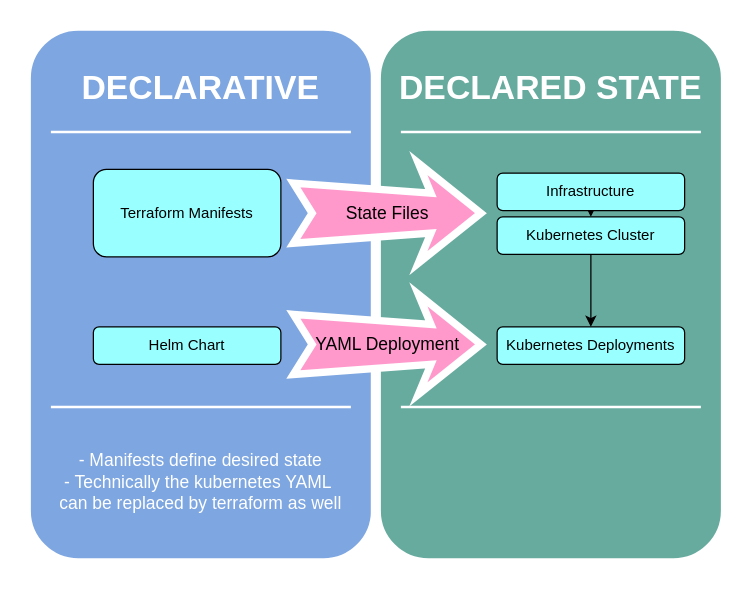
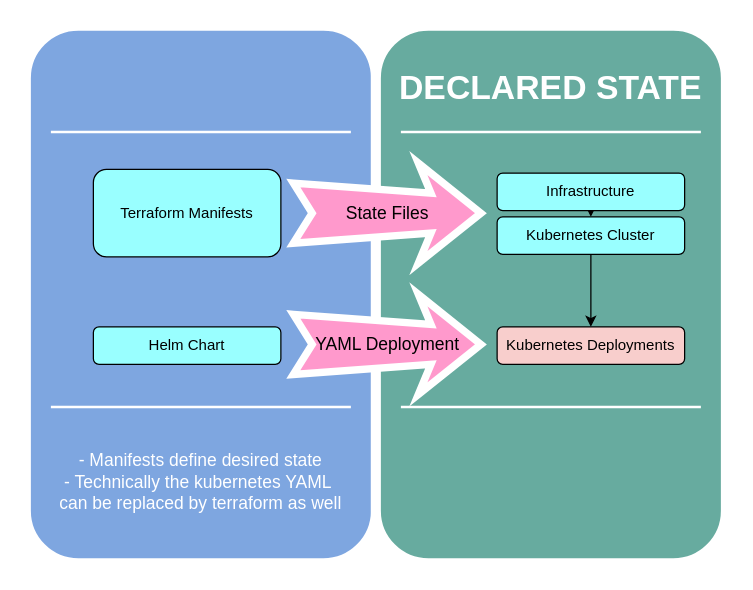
  <mxCell id="0" />
  <mxCell id="1" parent="0" />
  <mxCell id="2" value="" style="whiteSpace=wrap;html=1;rounded=1;shadow=0;strokeWidth=8;fontSize=20;align=center;strokeColor=#FFFFFF;fillColor=#7EA6E0;" parent="1" vertex="1"><mxGeometry x="20" y="20" width="280" height="430" as="geometry" /></mxCell>
- <mxCell id="3" value="DECLARATIVE" style="text;html=1;strokeColor=none;fillColor=none;align=center;verticalAlign=middle;whiteSpace=wrap;rounded=0;shadow=0;fontSize=27;fontColor=#FFFFFF;fontStyle=1" parent="1" vertex="1"><mxGeometry x="20" y="40" width="280" height="60" as="geometry" /></mxCell>
  <mxCell id="4" value="- Manifests define desired state&lt;br&gt;- Technically the kubernetes YAML&amp;nbsp;&lt;br&gt;can be replaced by terraform as well" style="text;html=1;strokeColor=none;fillColor=none;align=center;verticalAlign=middle;whiteSpace=wrap;rounded=0;shadow=0;fontSize=14;fontColor=#FFFFFF;" parent="1" vertex="1"><mxGeometry x="20" y="340" width="280" height="90" as="geometry" /></mxCell>
  <mxCell id="5" value="" style="line;strokeWidth=2;html=1;rounded=0;shadow=0;fontSize=27;align=center;fillColor=none;strokeColor=#FFFFFF;" parent="1" vertex="1"><mxGeometry x="40" y="100" width="240" height="10" as="geometry" /></mxCell>
  <mxCell id="6" value="" style="line;strokeWidth=2;html=1;rounded=0;shadow=0;fontSize=27;align=center;fillColor=none;strokeColor=#FFFFFF;" parent="1" vertex="1"><mxGeometry x="40" y="320" width="240" height="10" as="geometry" /></mxCell>
  <mxCell id="7" value="" style="whiteSpace=wrap;html=1;rounded=1;shadow=0;strokeWidth=8;fontSize=20;align=center;strokeColor=#FFFFFF;fillColor=#67AB9F;" parent="1" vertex="1"><mxGeometry x="300" y="20" width="280" height="430" as="geometry" /></mxCell>
  <mxCell id="8" value="DECLARED STATE" style="text;html=1;strokeColor=none;fillColor=none;align=center;verticalAlign=middle;whiteSpace=wrap;rounded=0;shadow=0;fontSize=27;fontColor=#FFFFFF;fontStyle=1" parent="1" vertex="1"><mxGeometry x="300" y="40" width="280" height="60" as="geometry" /></mxCell>
  <mxCell id="9" value="" style="line;strokeWidth=2;html=1;rounded=0;shadow=0;fontSize=27;align=center;fillColor=none;strokeColor=#FFFFFF;" parent="1" vertex="1"><mxGeometry x="320" y="100" width="240" height="10" as="geometry" /></mxCell>
  <mxCell id="10" value="" style="line;strokeWidth=2;html=1;rounded=0;shadow=0;fontSize=27;align=center;fillColor=none;strokeColor=#FFFFFF;" parent="1" vertex="1"><mxGeometry x="320" y="320" width="240" height="10" as="geometry" /></mxCell>
  <mxCell id="11" value="&lt;span&gt;&lt;font color=&quot;#000000&quot;&gt;State Files&lt;/font&gt;&lt;/span&gt;" style="html=1;shadow=0;align=center;verticalAlign=middle;shape=mxgraph.arrows2.stylisedArrow;dy=0.6;dx=40;notch=15;feather=0.4;rounded=0;strokeWidth=6;fontSize=14;strokeColor=#FFFFFF;fontColor=#FFFFFF;fillColor=#FF99CC;" parent="1" vertex="1"><mxGeometry x="234" y="130" width="150" height="80" as="geometry" /></mxCell>
  <mxCell id="12" style="edgeStyle=orthogonalEdgeStyle;rounded=0;orthogonalLoop=1;jettySize=auto;html=1;exitX=0.5;exitY=1;exitDx=0;exitDy=0;entryX=0.5;entryY=0;entryDx=0;entryDy=0;" parent="1" source="13" target="15" edge="1"><mxGeometry relative="1" as="geometry" /></mxCell>
  <mxCell id="13" value="Infrastructure" style="rounded=1;whiteSpace=wrap;html=1;fillColor=#99FFFF;" parent="1" vertex="1"><mxGeometry x="397" y="138" width="150" height="30" as="geometry" /></mxCell>
  <mxCell id="14" style="edgeStyle=orthogonalEdgeStyle;rounded=0;orthogonalLoop=1;jettySize=auto;html=1;exitX=0.5;exitY=1;exitDx=0;exitDy=0;entryX=0.5;entryY=0;entryDx=0;entryDy=0;" parent="1" source="15" target="16" edge="1"><mxGeometry relative="1" as="geometry" /></mxCell>
  <mxCell id="15" value="Kubernetes Cluster" style="rounded=1;whiteSpace=wrap;html=1;fillColor=#99FFFF;" parent="1" vertex="1"><mxGeometry x="397" y="173" width="150" height="30" as="geometry" /></mxCell>
- <mxCell id="16" value="Kubernetes Deployments" style="rounded=1;whiteSpace=wrap;html=1;fillColor=#99FFFF;" parent="1" vertex="1"><mxGeometry x="397" y="261" width="150" height="30" as="geometry" /></mxCell>
+ <mxCell id="16" value="Kubernetes Deployments" style="rounded=1;whiteSpace=wrap;html=1;fillColor=#f8cecc;" parent="1" vertex="1"><mxGeometry x="397" y="261" width="150" height="30" as="geometry" /></mxCell>
  <mxCell id="17" value="Terraform Manifests" style="rounded=1;whiteSpace=wrap;html=1;fillColor=#99FFFF;" parent="1" vertex="1"><mxGeometry x="74" y="135" width="150" height="70" as="geometry" /></mxCell>
  <mxCell id="18" value="Helm Chart" style="rounded=1;whiteSpace=wrap;html=1;fillColor=#99FFFF;" parent="1" vertex="1"><mxGeometry x="74" y="261" width="150" height="30" as="geometry" /></mxCell>
  <mxCell id="19" value="&lt;font color=&quot;#000000&quot;&gt;YAML Deployment&lt;/font&gt;" style="html=1;shadow=0;align=center;verticalAlign=middle;shape=mxgraph.arrows2.stylisedArrow;dy=0.6;dx=40;notch=15;feather=0.4;rounded=0;strokeWidth=6;fontSize=14;strokeColor=#FFFFFF;fontColor=#FFFFFF;fillColor=#FF99CC;" parent="1" vertex="1"><mxGeometry x="234" y="235" width="150" height="80" as="geometry" /></mxCell>
